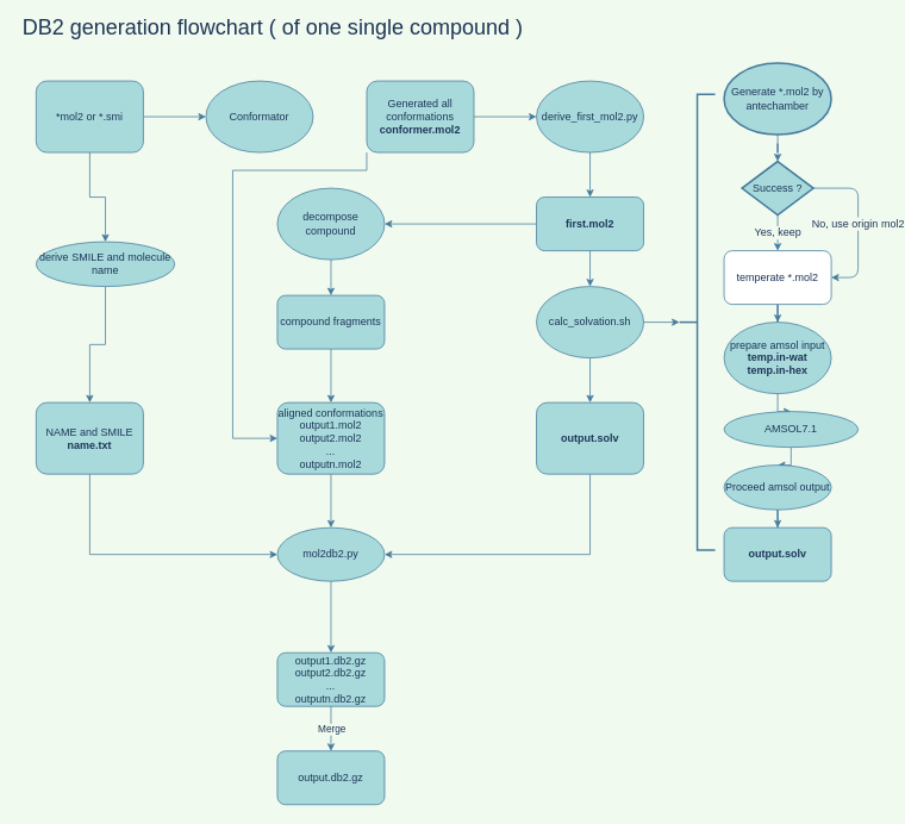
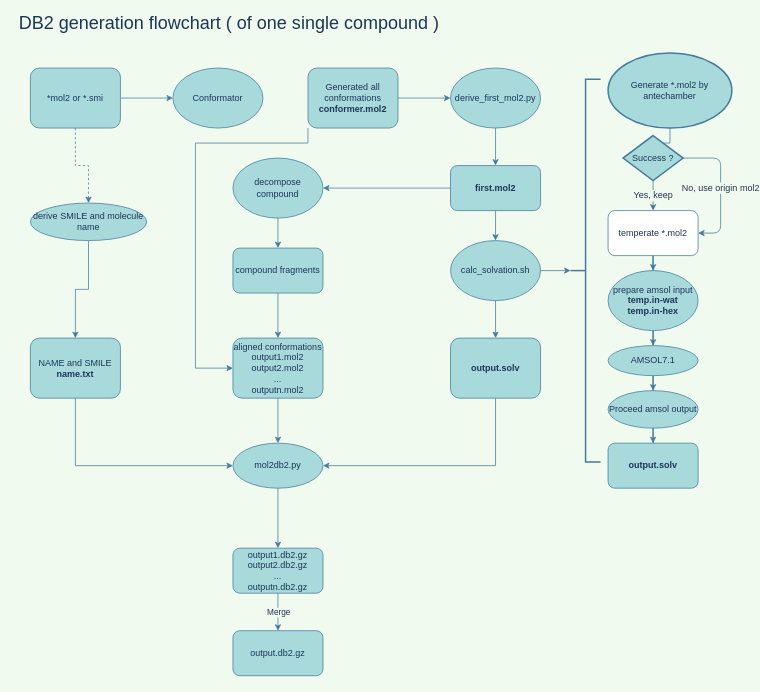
  <mxCell id="0" />
  <mxCell id="1" parent="0" />
  <mxCell id="2" value="" style="edgeStyle=orthogonalEdgeStyle;rounded=0;orthogonalLoop=1;jettySize=auto;html=1;fontSize=24;strokeColor=#457B9D;fontColor=#1D3557;labelBackgroundColor=#F1FAEE;" edge="1" parent="1" source="4" target="9"><mxGeometry relative="1" as="geometry" /></mxCell>
- <mxCell id="3" value="" style="edgeStyle=orthogonalEdgeStyle;rounded=0;orthogonalLoop=1;jettySize=auto;html=1;fontSize=24;strokeColor=#457B9D;fontColor=#1D3557;labelBackgroundColor=#F1FAEE;" edge="1" parent="1" source="4" target="16"><mxGeometry relative="1" as="geometry" /></mxCell>
+ <mxCell id="3" value="" style="edgeStyle=orthogonalEdgeStyle;rounded=0;orthogonalLoop=1;jettySize=auto;html=1;fontSize=24;strokeColor=#457B9D;fontColor=#1D3557;labelBackgroundColor=#F1FAEE;dashed=1;" edge="1" parent="1" source="4" target="16"><mxGeometry relative="1" as="geometry" /></mxCell>
  <mxCell id="4" value="*mol2 or *.smi" style="rounded=1;whiteSpace=wrap;html=1;fillColor=#A8DADC;strokeColor=#457B9D;fontColor=#1D3557;" vertex="1" parent="1"><mxGeometry x="40" width="120" height="80" as="geometry" y="90" /></mxCell>
  <mxCell id="5" value="DB2 generation flowchart ( of one single compound )" style="text;html=1;strokeColor=none;fillColor=none;align=center;verticalAlign=middle;whiteSpace=wrap;rounded=0;fontSize=24;fontColor=#1D3557;" vertex="1" parent="1"><mxGeometry x="20" y="20" width="570" height="20" as="geometry" /></mxCell>
  <mxCell id="6" value="" style="edgeStyle=orthogonalEdgeStyle;rounded=0;orthogonalLoop=1;jettySize=auto;html=1;fontSize=24;strokeColor=#457B9D;fontColor=#1D3557;labelBackgroundColor=#F1FAEE;" edge="1" parent="1" source="8" target="11"><mxGeometry relative="1" as="geometry" /></mxCell>
  <mxCell id="7" style="edgeStyle=orthogonalEdgeStyle;rounded=0;orthogonalLoop=1;jettySize=auto;html=1;exitX=0;exitY=1;exitDx=0;exitDy=0;fontSize=12;entryX=0;entryY=0.5;entryDx=0;entryDy=0;strokeColor=#457B9D;fontColor=#1D3557;labelBackgroundColor=#F1FAEE;" edge="1" parent="1" source="8" target="44"><mxGeometry relative="1" as="geometry"><mxPoint x="410" y="440" as="targetPoint" /><Array as="points"><mxPoint x="410" y="190" /><mxPoint x="260" y="190" /><mxPoint x="260" y="490" /></Array></mxGeometry></mxCell>
  <mxCell id="8" value="Generated all conformations&lt;br&gt;&lt;b&gt;conformer.mol2&lt;/b&gt;" style="rounded=1;whiteSpace=wrap;html=1;fillColor=#A8DADC;strokeColor=#457B9D;fontColor=#1D3557;" vertex="1" parent="1"><mxGeometry x="410" width="120" height="80" as="geometry" y="90" /></mxCell>
  <mxCell id="9" value="Conformator" style="ellipse;whiteSpace=wrap;html=1;rounded=1;fillColor=#A8DADC;strokeColor=#457B9D;fontColor=#1D3557;" vertex="1" parent="1"><mxGeometry x="230" width="120" height="80" as="geometry" y="90" /></mxCell>
  <mxCell id="10" value="" style="edgeStyle=orthogonalEdgeStyle;rounded=0;orthogonalLoop=1;jettySize=auto;html=1;fontSize=24;strokeColor=#457B9D;fontColor=#1D3557;labelBackgroundColor=#F1FAEE;" edge="1" parent="1" source="11" target="14"><mxGeometry relative="1" as="geometry" /></mxCell>
  <mxCell id="11" value="&lt;span&gt;derive_first_mol2.py&lt;/span&gt;" style="ellipse;whiteSpace=wrap;html=1;rounded=1;fillColor=#A8DADC;strokeColor=#457B9D;fontColor=#1D3557;" vertex="1" parent="1"><mxGeometry x="600" width="120" height="80" as="geometry" y="90" /></mxCell>
  <mxCell id="12" value="" style="edgeStyle=orthogonalEdgeStyle;rounded=0;orthogonalLoop=1;jettySize=auto;html=1;fontSize=24;strokeColor=#457B9D;fontColor=#1D3557;labelBackgroundColor=#F1FAEE;" edge="1" parent="1" source="14" target="21"><mxGeometry relative="1" as="geometry" /></mxCell>
  <mxCell id="13" style="edgeStyle=orthogonalEdgeStyle;rounded=0;orthogonalLoop=1;jettySize=auto;html=1;exitX=0;exitY=0.5;exitDx=0;exitDy=0;entryX=1;entryY=0.5;entryDx=0;entryDy=0;fontSize=12;strokeColor=#457B9D;fontColor=#1D3557;labelBackgroundColor=#F1FAEE;" edge="1" parent="1" source="14" target="40"><mxGeometry relative="1" as="geometry" /></mxCell>
  <mxCell id="14" value="&lt;b&gt;first.mol2&lt;/b&gt;" style="whiteSpace=wrap;html=1;rounded=1;fillColor=#A8DADC;strokeColor=#457B9D;fontColor=#1D3557;" vertex="1" parent="1"><mxGeometry x="600" y="220" width="120" height="60" as="geometry" /></mxCell>
  <mxCell id="15" value="" style="edgeStyle=orthogonalEdgeStyle;rounded=0;orthogonalLoop=1;jettySize=auto;html=1;fontSize=24;strokeColor=#457B9D;fontColor=#1D3557;labelBackgroundColor=#F1FAEE;" edge="1" parent="1" source="16" target="18"><mxGeometry relative="1" as="geometry" /></mxCell>
  <mxCell id="16" value="derive SMILE and molecule name" style="ellipse;whiteSpace=wrap;html=1;rounded=1;fillColor=#A8DADC;strokeColor=#457B9D;fontColor=#1D3557;" vertex="1" parent="1"><mxGeometry x="40" y="270" width="155" height="50" as="geometry" /></mxCell>
  <mxCell id="17" style="edgeStyle=orthogonalEdgeStyle;rounded=0;orthogonalLoop=1;jettySize=auto;html=1;exitX=0.5;exitY=1;exitDx=0;exitDy=0;entryX=0;entryY=0.5;entryDx=0;entryDy=0;fontSize=12;strokeColor=#457B9D;fontColor=#1D3557;labelBackgroundColor=#F1FAEE;" edge="1" parent="1" source="18" target="46"><mxGeometry relative="1" as="geometry" /></mxCell>
  <mxCell id="18" value="NAME and SMILE&lt;br&gt;&lt;b&gt;name.txt&lt;/b&gt;" style="rounded=1;whiteSpace=wrap;html=1;rounded=1;fillColor=#A8DADC;strokeColor=#457B9D;fontColor=#1D3557;" vertex="1" parent="1"><mxGeometry x="40" y="450" width="120" height="80" as="geometry" /></mxCell>
  <mxCell id="19" value="" style="edgeStyle=orthogonalEdgeStyle;rounded=0;orthogonalLoop=1;jettySize=auto;html=1;fontSize=12;strokeColor=#457B9D;fontColor=#1D3557;labelBackgroundColor=#F1FAEE;" edge="1" parent="1" source="21" target="38"><mxGeometry relative="1" as="geometry" /></mxCell>
  <mxCell id="20" style="edgeStyle=orthogonalEdgeStyle;rounded=0;orthogonalLoop=1;jettySize=auto;html=1;exitX=1;exitY=0.5;exitDx=0;exitDy=0;entryX=0;entryY=0.5;entryDx=0;entryDy=0;entryPerimeter=0;fontSize=12;strokeColor=#457B9D;fontColor=#1D3557;labelBackgroundColor=#F1FAEE;" edge="1" parent="1" source="21" target="22"><mxGeometry relative="1" as="geometry" /></mxCell>
  <mxCell id="21" value="calc_solvation.sh" style="ellipse;whiteSpace=wrap;html=1;rounded=1;fillColor=#A8DADC;strokeColor=#457B9D;fontColor=#1D3557;" vertex="1" parent="1"><mxGeometry x="600" y="320" width="120" height="80" as="geometry" /></mxCell>
  <mxCell id="22" value="" style="strokeWidth=2;html=1;shape=mxgraph.flowchart.annotation_2;align=left;labelPosition=right;pointerEvents=1;fontSize=24;fillColor=#A8DADC;strokeColor=#457B9D;fontColor=#1D3557;" vertex="1" parent="1"><mxGeometry x="760" y="105" width="40" height="510" as="geometry" /></mxCell>
  <mxCell id="23" value="" style="edgeStyle=orthogonalEdgeStyle;rounded=0;orthogonalLoop=1;jettySize=auto;html=1;fontSize=12;strokeColor=#457B9D;fontColor=#1D3557;labelBackgroundColor=#F1FAEE;" edge="1" parent="1" source="24" target="25"><mxGeometry relative="1" as="geometry" /></mxCell>
- <mxCell id="24" value="Generate *.mol2 by antechamber" style="ellipse;whiteSpace=wrap;html=1;fontSize=12;align=center;strokeWidth=2;fillColor=#A8DADC;strokeColor=#457B9D;fontColor=#1D3557;" vertex="1" parent="1"><mxGeometry x="810" y="70" width="120" height="80" as="geometry" /></mxCell>
+ <mxCell id="24" value="Generate *.mol2 by antechamber" style="ellipse;whiteSpace=wrap;html=1;fontSize=12;align=center;strokeWidth=2;fillColor=#A8DADC;strokeColor=#457B9D;fontColor=#1D3557;" vertex="1" parent="1"><mxGeometry x="810" y="70" width="165" height="100" as="geometry" /></mxCell>
  <mxCell id="25" value="Success ?" style="rhombus;whiteSpace=wrap;html=1;align=center;strokeWidth=2;fillColor=#A8DADC;strokeColor=#457B9D;fontColor=#1D3557;" vertex="1" parent="1"><mxGeometry x="830" y="180" width="80" height="60" as="geometry" /></mxCell>
  <mxCell id="26" value="Yes, keep" style="endArrow=classic;html=1;fontSize=12;exitX=0.5;exitY=1;exitDx=0;exitDy=0;strokeColor=#457B9D;fontColor=#1D3557;labelBackgroundColor=#F1FAEE;" edge="1" parent="1" source="25" target="29"><mxGeometry relative="1" as="geometry"><mxPoint x="690" y="590" as="sourcePoint" /><mxPoint x="860" y="530" as="targetPoint" /></mxGeometry></mxCell>
  <mxCell id="27" value="No, use origin mol2" style="endArrow=classic;html=1;fontSize=12;exitX=1;exitY=0.5;exitDx=0;exitDy=0;entryX=1;entryY=0.5;entryDx=0;entryDy=0;strokeColor=#457B9D;fontColor=#1D3557;labelBackgroundColor=#F1FAEE;" edge="1" parent="1" source="25" target="29"><mxGeometry width="50" height="50" relative="1" as="geometry"><mxPoint x="710" y="430" as="sourcePoint" /><mxPoint x="910" y="580" as="targetPoint" /><Array as="points"><mxPoint x="960" y="210" /><mxPoint x="960" y="310" /></Array><mxPoint as="offset" /></mxGeometry></mxCell>
  <mxCell id="28" value="" style="edgeStyle=orthogonalEdgeStyle;rounded=0;orthogonalLoop=1;jettySize=auto;html=1;fontSize=12;strokeColor=#457B9D;fontColor=#1D3557;labelBackgroundColor=#F1FAEE;" edge="1" parent="1" source="29" target="31"><mxGeometry relative="1" as="geometry" /></mxCell>
  <mxCell id="29" value="temperate *.mol2" style="rounded=1;whiteSpace=wrap;html=1;fillColor=#ffffff;strokeColor=#457B9D;fontColor=#1D3557;" vertex="1" parent="1"><mxGeometry x="810" y="280" width="120" height="60" as="geometry" /></mxCell>
  <mxCell id="30" value="" style="edgeStyle=orthogonalEdgeStyle;rounded=0;orthogonalLoop=1;jettySize=auto;html=1;fontSize=12;strokeColor=#457B9D;fontColor=#1D3557;labelBackgroundColor=#F1FAEE;" edge="1" parent="1" source="31" target="33"><mxGeometry relative="1" as="geometry" /></mxCell>
  <mxCell id="31" value="prepare amsol input&lt;br&gt;&lt;b&gt;temp.in-wat&lt;br&gt;temp.in-hex&lt;/b&gt;" style="ellipse;whiteSpace=wrap;html=1;rounded=1;fillColor=#A8DADC;strokeColor=#457B9D;fontColor=#1D3557;" vertex="1" parent="1"><mxGeometry x="810" y="360" width="120" height="80" as="geometry" /></mxCell>
  <mxCell id="32" value="" style="edgeStyle=orthogonalEdgeStyle;rounded=0;orthogonalLoop=1;jettySize=auto;html=1;fontSize=12;entryX=0.5;entryY=0;entryDx=0;entryDy=0;strokeColor=#457B9D;fontColor=#1D3557;labelBackgroundColor=#F1FAEE;" edge="1" parent="1" source="33" target="35"><mxGeometry relative="1" as="geometry"><mxPoint x="870" y="520" as="targetPoint" /></mxGeometry></mxCell>
- <mxCell id="33" value="AMSOL7.1" style="ellipse;whiteSpace=wrap;html=1;rounded=1;fillColor=#A8DADC;strokeColor=#457B9D;fontColor=#1D3557;" vertex="1" parent="1"><mxGeometry x="810" y="460" width="150" height="40" as="geometry" /></mxCell>
+ <mxCell id="33" value="AMSOL7.1" style="ellipse;whiteSpace=wrap;html=1;rounded=1;fillColor=#A8DADC;strokeColor=#457B9D;fontColor=#1D3557;" vertex="1" parent="1"><mxGeometry x="810" y="460" width="120" height="40" as="geometry" /></mxCell>
  <mxCell id="34" value="" style="edgeStyle=orthogonalEdgeStyle;rounded=0;orthogonalLoop=1;jettySize=auto;html=1;fontSize=12;strokeColor=#457B9D;fontColor=#1D3557;labelBackgroundColor=#F1FAEE;" edge="1" parent="1" source="35" target="36"><mxGeometry relative="1" as="geometry" /></mxCell>
  <mxCell id="35" value="Proceed amsol output" style="ellipse;whiteSpace=wrap;html=1;rounded=1;fillColor=#A8DADC;strokeColor=#457B9D;fontColor=#1D3557;" vertex="1" parent="1"><mxGeometry x="810" y="520" width="120" height="50" as="geometry" /></mxCell>
  <mxCell id="36" value="&lt;b&gt;output.solv&lt;/b&gt;" style="whiteSpace=wrap;html=1;rounded=1;fillColor=#A8DADC;strokeColor=#457B9D;fontColor=#1D3557;" vertex="1" parent="1"><mxGeometry x="810" y="590" width="120" height="60" as="geometry" /></mxCell>
  <mxCell id="37" style="edgeStyle=orthogonalEdgeStyle;rounded=0;orthogonalLoop=1;jettySize=auto;html=1;exitX=0.5;exitY=1;exitDx=0;exitDy=0;entryX=1;entryY=0.5;entryDx=0;entryDy=0;fontSize=12;strokeColor=#457B9D;fontColor=#1D3557;labelBackgroundColor=#F1FAEE;" edge="1" parent="1" source="38" target="46"><mxGeometry relative="1" as="geometry" /></mxCell>
  <mxCell id="38" value="&lt;b&gt;output.solv&lt;/b&gt;" style="whiteSpace=wrap;html=1;rounded=1;fillColor=#A8DADC;strokeColor=#457B9D;fontColor=#1D3557;" vertex="1" parent="1"><mxGeometry x="600" y="450" width="120" height="80" as="geometry" /></mxCell>
  <mxCell id="39" value="" style="edgeStyle=orthogonalEdgeStyle;rounded=0;orthogonalLoop=1;jettySize=auto;html=1;fontSize=12;strokeColor=#457B9D;fontColor=#1D3557;labelBackgroundColor=#F1FAEE;" edge="1" parent="1" source="40" target="42"><mxGeometry relative="1" as="geometry" /></mxCell>
  <mxCell id="40" value="decompose compound" style="ellipse;whiteSpace=wrap;html=1;rounded=1;fillColor=#A8DADC;strokeColor=#457B9D;fontColor=#1D3557;" vertex="1" parent="1"><mxGeometry x="310" y="210" width="120" height="80" as="geometry" /></mxCell>
  <mxCell id="41" value="" style="edgeStyle=orthogonalEdgeStyle;rounded=0;orthogonalLoop=1;jettySize=auto;html=1;fontSize=12;strokeColor=#457B9D;fontColor=#1D3557;labelBackgroundColor=#F1FAEE;" edge="1" parent="1" source="42" target="44"><mxGeometry relative="1" as="geometry" /></mxCell>
  <mxCell id="42" value="compound fragments" style="whiteSpace=wrap;html=1;rounded=1;fillColor=#A8DADC;strokeColor=#457B9D;fontColor=#1D3557;" vertex="1" parent="1"><mxGeometry x="310" y="330" width="120" height="60" as="geometry" /></mxCell>
  <mxCell id="43" value="" style="edgeStyle=orthogonalEdgeStyle;rounded=0;orthogonalLoop=1;jettySize=auto;html=1;fontSize=12;strokeColor=#457B9D;fontColor=#1D3557;labelBackgroundColor=#F1FAEE;" edge="1" parent="1" source="44" target="46"><mxGeometry relative="1" as="geometry" /></mxCell>
  <mxCell id="44" value="aligned conformations&lt;br&gt;output1.mol2&lt;br&gt;output2.mol2&lt;br&gt;...&lt;br&gt;outputn.mol2" style="rounded=1;whiteSpace=wrap;html=1;rounded=1;fillColor=#A8DADC;strokeColor=#457B9D;fontColor=#1D3557;" vertex="1" parent="1"><mxGeometry x="310" y="450" width="120" height="80" as="geometry" /></mxCell>
  <mxCell id="45" value="" style="edgeStyle=orthogonalEdgeStyle;rounded=0;orthogonalLoop=1;jettySize=auto;html=1;fontSize=12;strokeColor=#457B9D;fontColor=#1D3557;labelBackgroundColor=#F1FAEE;" edge="1" parent="1" source="46" target="47"><mxGeometry relative="1" as="geometry" /></mxCell>
  <mxCell id="46" value="mol2db2.py" style="ellipse;whiteSpace=wrap;html=1;rounded=1;fillColor=#A8DADC;strokeColor=#457B9D;fontColor=#1D3557;" vertex="1" parent="1"><mxGeometry x="310" y="590" width="120" height="60" as="geometry" /></mxCell>
  <mxCell id="47" value="output1.db2.gz&lt;br&gt;output2.db2.gz&lt;br&gt;...&lt;br&gt;outputn.db2.gz" style="whiteSpace=wrap;html=1;rounded=1;fillColor=#A8DADC;strokeColor=#457B9D;fontColor=#1D3557;" vertex="1" parent="1"><mxGeometry x="310" y="730" width="120" height="60" as="geometry" /></mxCell>
  <mxCell id="48" value="" style="endArrow=classic;html=1;fontSize=12;exitX=0.5;exitY=1;exitDx=0;exitDy=0;entryX=0.5;entryY=0;entryDx=0;entryDy=0;strokeColor=#457B9D;fontColor=#1D3557;labelBackgroundColor=#F1FAEE;" edge="1" parent="1" source="47" target="50"><mxGeometry relative="1" as="geometry"><mxPoint x="290" y="870" as="sourcePoint" /><mxPoint x="370" y="870" as="targetPoint" /></mxGeometry></mxCell>
  <mxCell id="49" value="Merge" style="edgeLabel;resizable=0;html=1;align=center;verticalAlign=middle;fontColor=#1D3557;labelBackgroundColor=#F1FAEE;" connectable="0" vertex="1" parent="48"><mxGeometry relative="1" as="geometry" /></mxCell>
  <mxCell id="50" value="output.db2.gz" style="rounded=1;whiteSpace=wrap;html=1;fontSize=12;align=center;fillColor=#A8DADC;strokeColor=#457B9D;fontColor=#1D3557;" vertex="1" parent="1"><mxGeometry x="310" y="840" width="120" height="60" as="geometry" /></mxCell>
